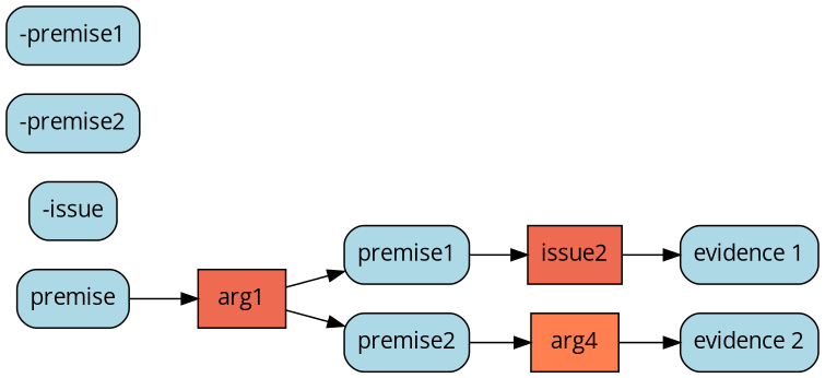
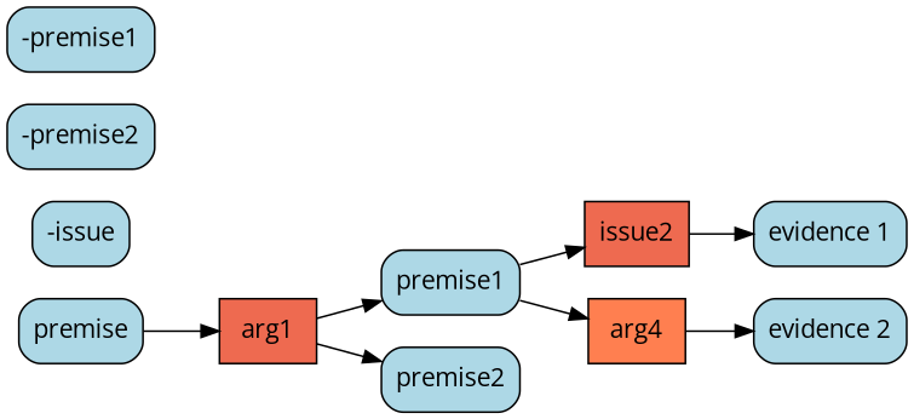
  digraph {
    fontname="Open Sans"
    rankdir=LR
    node [color=black fillcolor=lightblue fixedsize=false fontname="Open Sans" shape=box style="rounded,filled"]
    edge [fontname="Open Sans"]
    arg1 [fillcolor=coral2 style=filled]
    premise1
    premise2
    n4 [fillcolor=coral2 label=issue2 style=filled]
    arg4 [fillcolor=coral style=filled]
    n6 [label=premise]
    "-issue"
    "evidence 1"
    "evidence 2"
    "-premise2"
    "-premise1"
    arg1 -> premise1
    arg1 -> premise2
    premise1 -> n4
-   premise2 -> arg4
+   premise1 -> arg4
    n4 -> "evidence 1"
    arg4 -> "evidence 2"
    n6 -> arg1
  }
